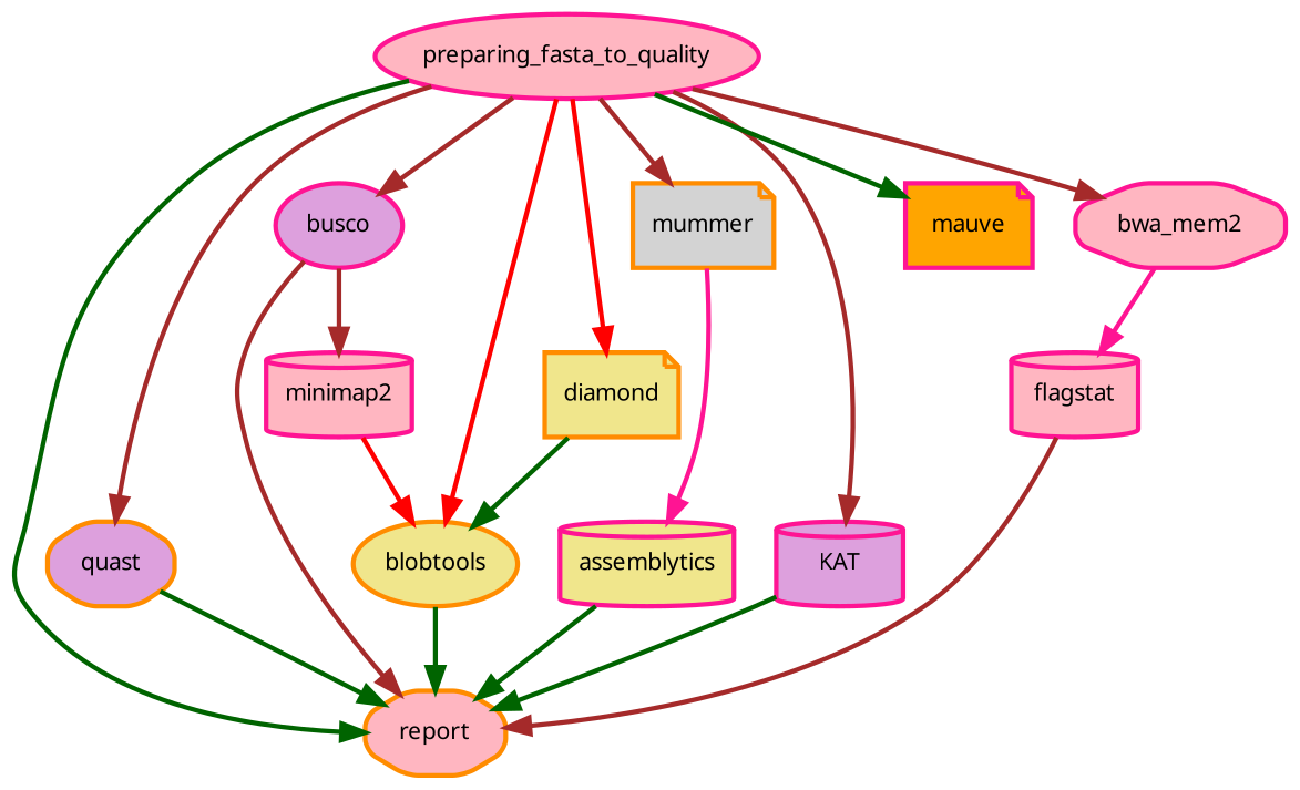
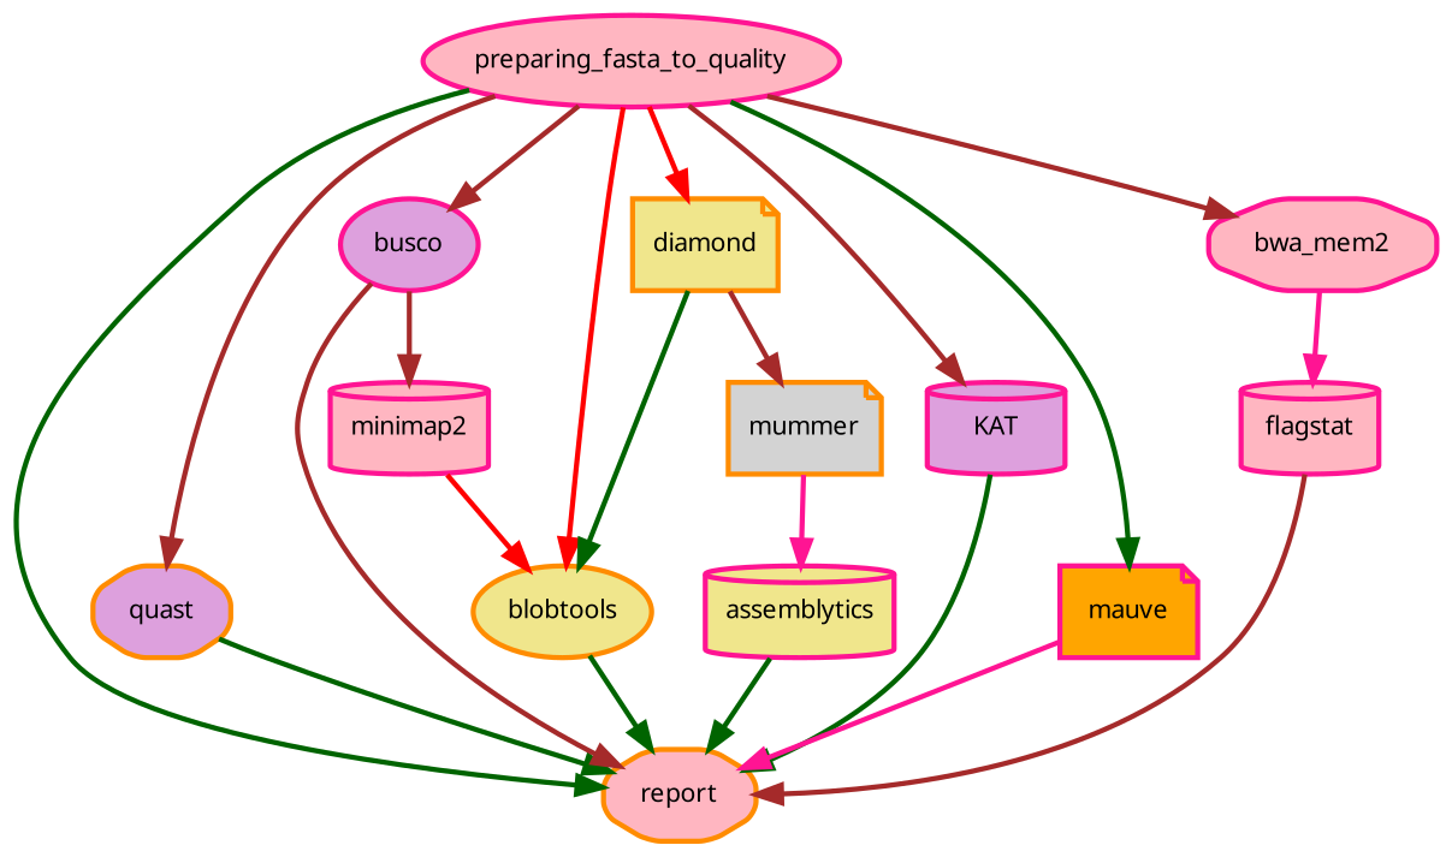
  digraph {
    bgcolor=white
    node [color=deeppink fillcolor=lightpink fontname=sans fontsize=10 penwidth=2 shape=cylinder style="rounded,filled"]
    edge [color=brown penwidth=2]
    n1 [color=darkorange label=report shape=octagon]
    n2 [label=preparing_fasta_to_quality shape=ellipse]
    n3 [color=darkorange fillcolor=plum label=quast shape=octagon]
    n4 [fillcolor=plum label=busco shape=ellipse]
    n5 [color=darkorange fillcolor=khaki label=blobtools shape=ellipse]
    n6 [color=darkorange fillcolor=khaki label=diamond shape=note]
    n7 [color=darkorange fillcolor=lightgrey label=mummer shape=note]
    n8 [fillcolor=plum label=KAT]
    n9 [fillcolor=orange label=mauve shape=note]
    n10 [label=bwa_mem2 shape=octagon]
    n11 [label=minimap2]
    n12 [fillcolor=khaki label=assemblytics]
    n13 [label=flagstat]
    n2 -> n1 [color=darkgreen]
    n2 -> n3
    n2 -> n4
    n2 -> n5 [color=red]
    n2 -> n6 [color=red]
-   n2 -> n7
+   n6 -> n7
    n2 -> n8
    n2 -> n9 [color=darkgreen]
    n2 -> n10
    n3 -> n1 [color=darkgreen]
    n4 -> n1
    n4 -> n11
    n5 -> n1 [color=darkgreen]
    n6 -> n5 [color=darkgreen]
    n7 -> n12 [color=deeppink]
    n8 -> n1 [color=darkgreen]
+   n9 -> n1 [color=deeppink]
    n10 -> n13 [color=deeppink]
    n11 -> n5 [color=red]
    n12 -> n1 [color=darkgreen]
    n13 -> n1
  }
